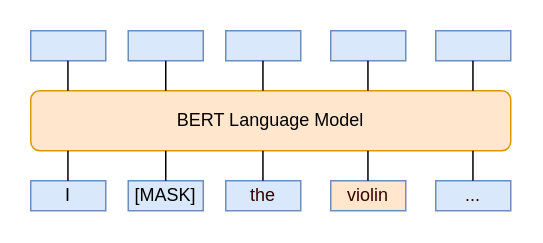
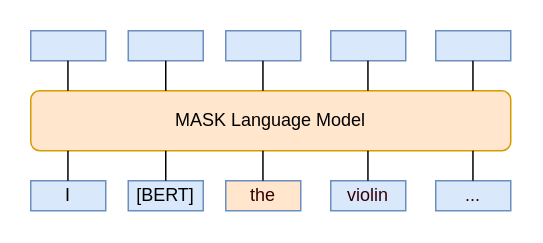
  <mxCell id="0" />
  <mxCell id="1" parent="0" />
- <mxCell id="2" value="BERT Language Model" style="rounded=1;whiteSpace=wrap;html=1;fillColor=#ffe6cc;strokeColor=#d79b00;" vertex="1" parent="1"><mxGeometry x="20" y="60" width="320" height="40" as="geometry" /></mxCell>
+ <mxCell id="2" value="MASK Language Model" style="rounded=1;whiteSpace=wrap;html=1;fillColor=#ffe6cc;strokeColor=#d79b00;" vertex="1" parent="1"><mxGeometry x="20" y="60" width="320" height="40" as="geometry" /></mxCell>
  <mxCell id="3" value="I" style="rounded=0;whiteSpace=wrap;html=1;fillColor=#dae8fc;strokeColor=#6c8ebf;" vertex="1" parent="1"><mxGeometry x="20" y="120" width="50" height="20" as="geometry" /></mxCell>
- <mxCell id="4" value="[MASK]" style="rounded=0;whiteSpace=wrap;html=1;fillColor=#dae8fc;strokeColor=#6c8ebf;" vertex="1" parent="1"><mxGeometry x="85" y="120" width="50" height="20" as="geometry" /></mxCell>
- <mxCell id="5" value="&lt;font color=&quot;#330000&quot;&gt;the&lt;/font&gt;" style="rounded=0;whiteSpace=wrap;html=1;fillColor=#dae8fc;strokeColor=#6c8ebf;" vertex="1" parent="1"><mxGeometry x="150" y="120" width="50" height="20" as="geometry" /></mxCell>
- <mxCell id="6" value="&lt;font color=&quot;#330000&quot;&gt;violin&lt;/font&gt;" style="rounded=0;whiteSpace=wrap;html=1;fillColor=#ffe6cc;strokeColor=#6c8ebf;" vertex="1" parent="1"><mxGeometry x="220" y="120" width="50" height="20" as="geometry" /></mxCell>
+ <mxCell id="4" value="[BERT]" style="rounded=0;whiteSpace=wrap;html=1;fillColor=#dae8fc;strokeColor=#6c8ebf;" vertex="1" parent="1"><mxGeometry x="85" y="120" width="50" height="20" as="geometry" /></mxCell>
+ <mxCell id="5" value="&lt;font color=&quot;#330000&quot;&gt;the&lt;/font&gt;" style="rounded=0;whiteSpace=wrap;html=1;fillColor=#ffe6cc;strokeColor=#6c8ebf;" vertex="1" parent="1"><mxGeometry x="150" y="120" width="50" height="20" as="geometry" /></mxCell>
+ <mxCell id="6" value="&lt;font color=&quot;#330000&quot;&gt;violin&lt;/font&gt;" style="rounded=0;whiteSpace=wrap;html=1;fillColor=#dae8fc;strokeColor=#6c8ebf;" vertex="1" parent="1"><mxGeometry x="220" y="120" width="50" height="20" as="geometry" /></mxCell>
  <mxCell id="7" value="&lt;font color=&quot;#330000&quot;&gt;...&lt;/font&gt;" style="rounded=0;whiteSpace=wrap;html=1;fillColor=#dae8fc;strokeColor=#6c8ebf;" vertex="1" parent="1"><mxGeometry x="290" y="120" width="50" height="20" as="geometry" /></mxCell>
  <mxCell id="8" value="" style="endArrow=none;html=1;" edge="1" parent="1"><mxGeometry width="50" height="50" relative="1" as="geometry"><mxPoint x="44.8" y="120" as="sourcePoint" /><mxPoint x="44.8" y="100" as="targetPoint" /></mxGeometry></mxCell>
  <mxCell id="9" value="" style="endArrow=none;html=1;" edge="1" parent="1"><mxGeometry width="50" height="50" relative="1" as="geometry"><mxPoint x="110" y="120" as="sourcePoint" /><mxPoint x="110" y="100" as="targetPoint" /></mxGeometry></mxCell>
  <mxCell id="10" value="" style="endArrow=none;html=1;" edge="1" parent="1"><mxGeometry width="50" height="50" relative="1" as="geometry"><mxPoint x="174.8" y="120" as="sourcePoint" /><mxPoint x="174.8" y="100" as="targetPoint" /></mxGeometry></mxCell>
  <mxCell id="11" value="" style="endArrow=none;html=1;" edge="1" parent="1"><mxGeometry width="50" height="50" relative="1" as="geometry"><mxPoint x="244.8" y="120" as="sourcePoint" /><mxPoint x="244.8" y="100" as="targetPoint" /></mxGeometry></mxCell>
  <mxCell id="12" value="" style="endArrow=none;html=1;" edge="1" parent="1"><mxGeometry width="50" height="50" relative="1" as="geometry"><mxPoint x="314.8" y="120" as="sourcePoint" /><mxPoint x="314.8" y="100" as="targetPoint" /></mxGeometry></mxCell>
  <mxCell id="13" value="" style="rounded=0;whiteSpace=wrap;html=1;fillColor=#dae8fc;strokeColor=#6c8ebf;" vertex="1" parent="1"><mxGeometry x="20" y="20" width="50" height="20" as="geometry" /></mxCell>
  <mxCell id="14" value="" style="rounded=0;whiteSpace=wrap;html=1;fillColor=#dae8fc;strokeColor=#6c8ebf;" vertex="1" parent="1"><mxGeometry x="85" y="20" width="50" height="20" as="geometry" /></mxCell>
  <mxCell id="15" value="" style="rounded=0;whiteSpace=wrap;html=1;fillColor=#dae8fc;strokeColor=#6c8ebf;" vertex="1" parent="1"><mxGeometry x="150" y="20" width="50" height="20" as="geometry" /></mxCell>
  <mxCell id="16" value="" style="rounded=0;whiteSpace=wrap;html=1;fillColor=#dae8fc;strokeColor=#6c8ebf;" vertex="1" parent="1"><mxGeometry x="220" y="20" width="50" height="20" as="geometry" /></mxCell>
  <mxCell id="17" value="" style="rounded=0;whiteSpace=wrap;html=1;fillColor=#dae8fc;strokeColor=#6c8ebf;" vertex="1" parent="1"><mxGeometry x="290" y="20" width="50" height="20" as="geometry" /></mxCell>
  <mxCell id="18" value="" style="endArrow=none;html=1;" edge="1" parent="1"><mxGeometry width="50" height="50" relative="1" as="geometry"><mxPoint x="44.8" y="60" as="sourcePoint" /><mxPoint x="44.8" y="40" as="targetPoint" /></mxGeometry></mxCell>
  <mxCell id="19" value="" style="endArrow=none;html=1;" edge="1" parent="1"><mxGeometry width="50" height="50" relative="1" as="geometry"><mxPoint x="110" y="60" as="sourcePoint" /><mxPoint x="110" y="40" as="targetPoint" /></mxGeometry></mxCell>
  <mxCell id="20" value="" style="endArrow=none;html=1;" edge="1" parent="1"><mxGeometry width="50" height="50" relative="1" as="geometry"><mxPoint x="174.8" y="60" as="sourcePoint" /><mxPoint x="174.8" y="40" as="targetPoint" /></mxGeometry></mxCell>
  <mxCell id="21" value="" style="endArrow=none;html=1;" edge="1" parent="1"><mxGeometry width="50" height="50" relative="1" as="geometry"><mxPoint x="244.8" y="60" as="sourcePoint" /><mxPoint x="244.8" y="40" as="targetPoint" /></mxGeometry></mxCell>
  <mxCell id="22" value="" style="endArrow=none;html=1;" edge="1" parent="1"><mxGeometry width="50" height="50" relative="1" as="geometry"><mxPoint x="314.8" y="60" as="sourcePoint" /><mxPoint x="314.8" y="40" as="targetPoint" /></mxGeometry></mxCell>
